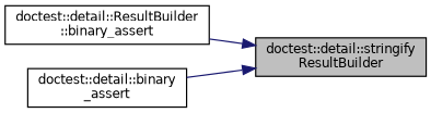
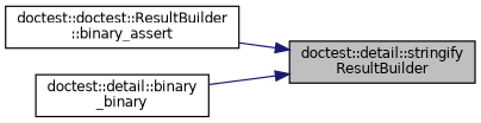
  digraph {
    rankdir=RL
    node [color=black fillcolor=white fontname=Helvetica fontsize=10 shape=record style=filled]
    edge [color=midnightblue dir=back fontname=Helvetica fontsize=10 labelfontname=Helvetica labelfontsize=10 style=solid]
    n1 [fillcolor=grey75 fontcolor=black height=0.2 label="doctest::detail::stringify\lResultBuilder" width=0.4]
-   n2 [height=0.2 label="doctest::detail::ResultBuilder\l::binary_assert" width=0.4]
-   n3 [height=0.2 label="doctest::detail::binary\l_assert" width=0.4]
+   n2 [height=0.2 label="doctest::doctest::ResultBuilder\l::binary_assert" width=0.4]
+   n3 [height=0.2 label="doctest::detail::binary\l_binary" width=0.4]
    n1 -> n2
    n1 -> n3
  }
